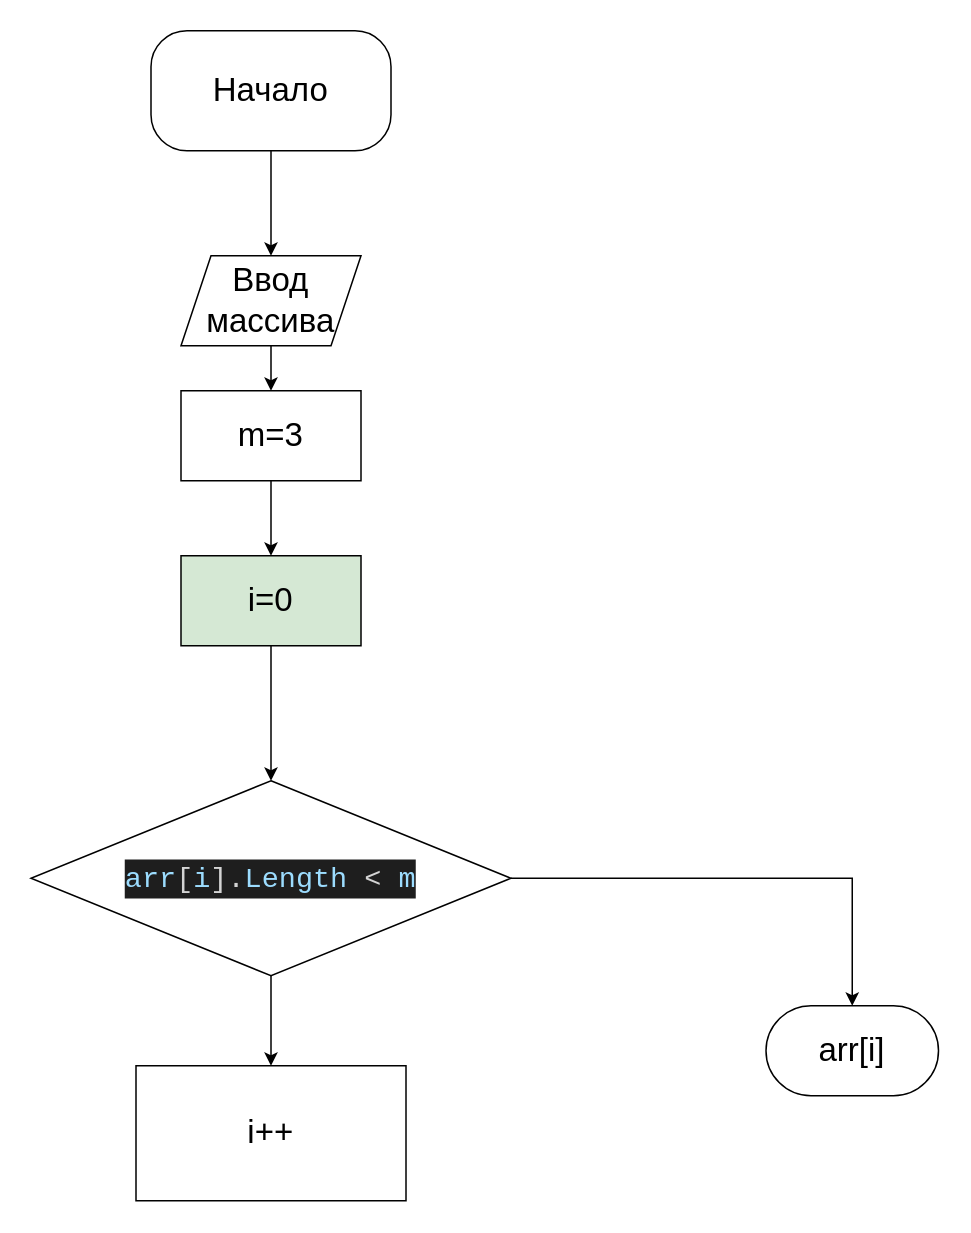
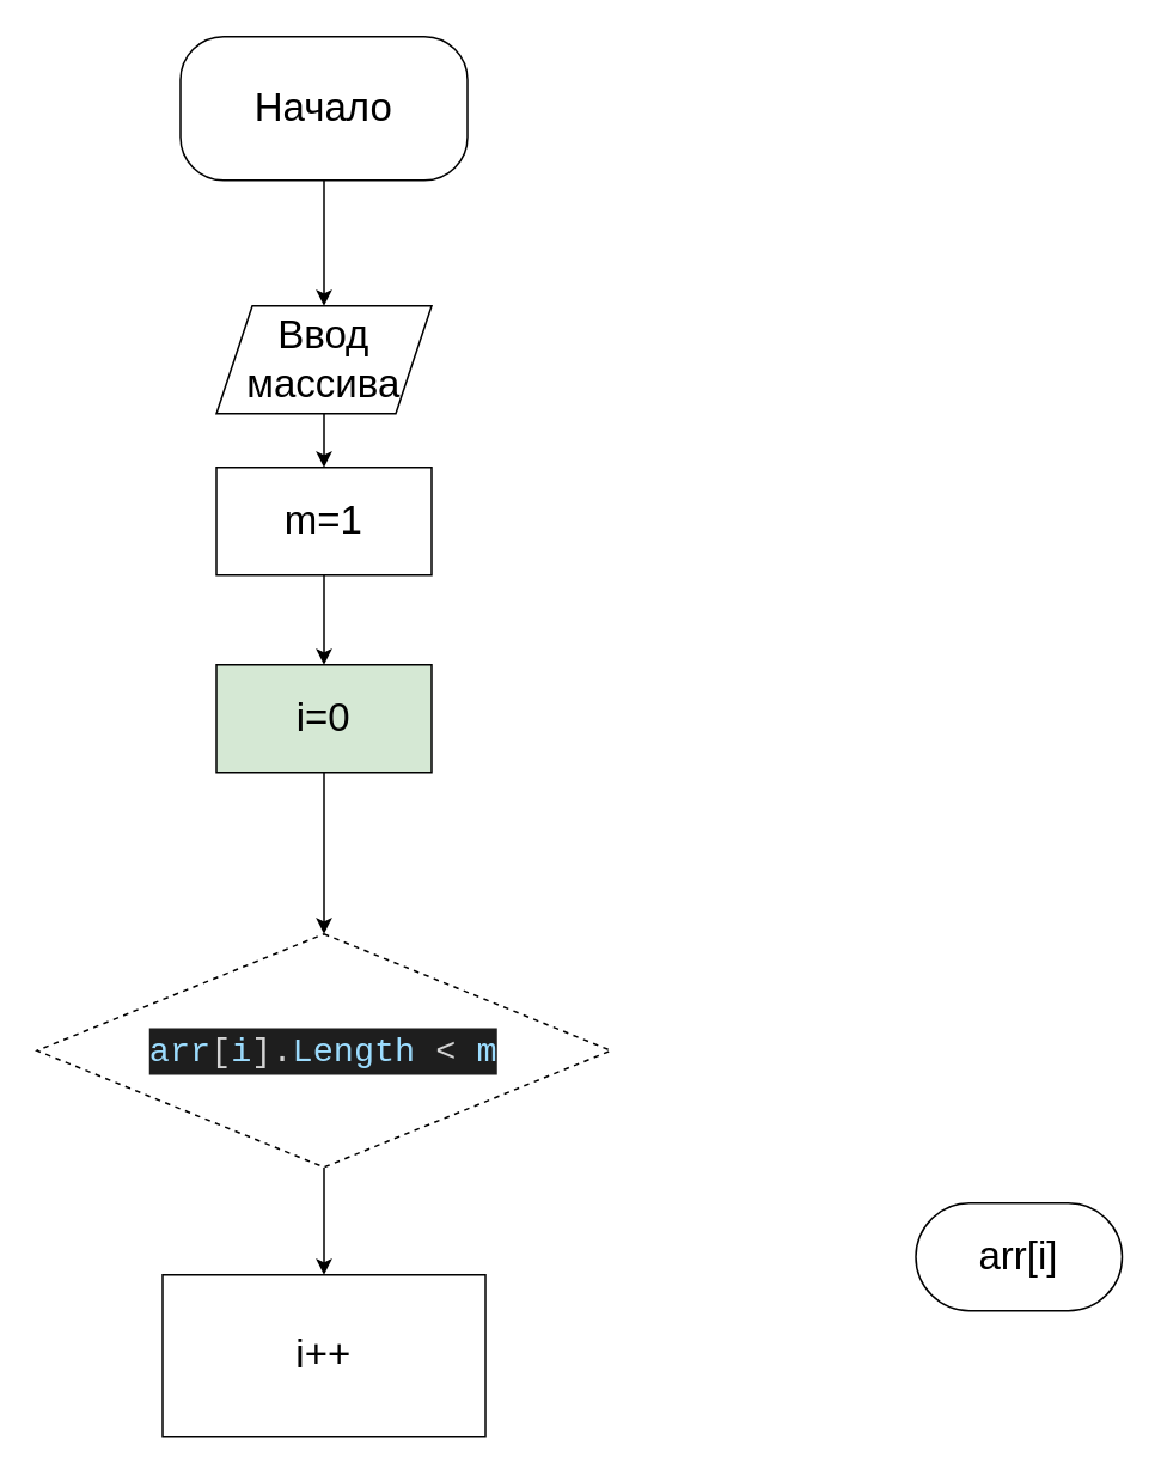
  <mxCell id="0" />
  <mxCell id="1" parent="0" />
  <mxCell id="2" style="edgeStyle=orthogonalEdgeStyle;rounded=0;orthogonalLoop=1;jettySize=auto;html=1;exitX=0.5;exitY=1;exitDx=0;exitDy=0;entryX=0.5;entryY=0;entryDx=0;entryDy=0;fontSize=22;" edge="1" parent="1" source="3" target="5"><mxGeometry relative="1" as="geometry" /></mxCell>
  <mxCell id="3" value="&lt;span style=&quot;font-size: 22px;&quot;&gt;Начало&lt;/span&gt;" style="rounded=1;whiteSpace=wrap;html=1;arcSize=30;" vertex="1" parent="1"><mxGeometry x="100" y="20" width="160" height="80" as="geometry" /></mxCell>
  <mxCell id="4" style="edgeStyle=orthogonalEdgeStyle;rounded=0;orthogonalLoop=1;jettySize=auto;html=1;exitX=0.5;exitY=1;exitDx=0;exitDy=0;fontSize=22;" edge="1" parent="1" source="5" target="14"><mxGeometry relative="1" as="geometry"><mxPoint x="180" y="260" as="targetPoint" /></mxGeometry></mxCell>
  <mxCell id="5" value="Ввод массива" style="shape=parallelogram;perimeter=parallelogramPerimeter;whiteSpace=wrap;html=1;fixedSize=1;fontSize=22;" vertex="1" parent="1"><mxGeometry x="120" y="170" width="120" height="60" as="geometry" /></mxCell>
  <mxCell id="6" style="edgeStyle=orthogonalEdgeStyle;rounded=0;orthogonalLoop=1;jettySize=auto;html=1;exitX=0.5;exitY=1;exitDx=0;exitDy=0;fontSize=22;" edge="1" parent="1" source="7" target="10"><mxGeometry relative="1" as="geometry" /></mxCell>
  <mxCell id="7" value="i=0" style="rounded=0;whiteSpace=wrap;html=1;fontSize=22;fillColor=#d5e8d4;" vertex="1" parent="1"><mxGeometry x="120" y="370" width="120" height="60" as="geometry" /></mxCell>
  <mxCell id="8" style="edgeStyle=orthogonalEdgeStyle;rounded=0;orthogonalLoop=1;jettySize=auto;html=1;exitX=0.5;exitY=1;exitDx=0;exitDy=0;entryX=0.5;entryY=0;entryDx=0;entryDy=0;fontSize=22;" edge="1" parent="1" source="10" target="11"><mxGeometry relative="1" as="geometry" /></mxCell>
- <mxCell id="9" style="edgeStyle=orthogonalEdgeStyle;rounded=0;orthogonalLoop=1;jettySize=auto;html=1;exitX=1;exitY=0.5;exitDx=0;exitDy=0;fontSize=22;" edge="1" parent="1" source="10" target="12"><mxGeometry relative="1" as="geometry"><mxPoint x="590" y="690" as="targetPoint" /></mxGeometry></mxCell>
- <mxCell id="10" value="&lt;div style=&quot;color: rgb(212, 212, 212); background-color: rgb(30, 30, 30); font-family: Consolas, &amp;quot;Courier New&amp;quot;, monospace; font-size: 19px; line-height: 26px;&quot;&gt;&lt;span style=&quot;color: #9cdcfe;&quot;&gt;arr&lt;/span&gt;[&lt;span style=&quot;color: #9cdcfe;&quot;&gt;i&lt;/span&gt;].&lt;span style=&quot;color: #9cdcfe;&quot;&gt;Length&lt;/span&gt; &amp;lt; &lt;span style=&quot;color: #9cdcfe;&quot;&gt;m&lt;/span&gt;&lt;/div&gt;" style="rhombus;whiteSpace=wrap;html=1;fontSize=22;" vertex="1" parent="1"><mxGeometry x="20" y="520" width="320" height="130" as="geometry" /></mxCell>
+ <mxCell id="10" value="&lt;div style=&quot;color: rgb(212, 212, 212); background-color: rgb(30, 30, 30); font-family: Consolas, &amp;quot;Courier New&amp;quot;, monospace; font-size: 19px; line-height: 26px;&quot;&gt;&lt;span style=&quot;color: #9cdcfe;&quot;&gt;arr&lt;/span&gt;[&lt;span style=&quot;color: #9cdcfe;&quot;&gt;i&lt;/span&gt;].&lt;span style=&quot;color: #9cdcfe;&quot;&gt;Length&lt;/span&gt; &amp;lt; &lt;span style=&quot;color: #9cdcfe;&quot;&gt;m&lt;/span&gt;&lt;/div&gt;" style="rhombus;whiteSpace=wrap;html=1;fontSize=22;dashed=1;" vertex="1" parent="1"><mxGeometry x="20" y="520" width="320" height="130" as="geometry" /></mxCell>
  <mxCell id="11" value="i++" style="rounded=0;whiteSpace=wrap;html=1;fontSize=22;" vertex="1" parent="1"><mxGeometry x="90" y="710" width="180" height="90" as="geometry" /></mxCell>
  <mxCell id="12" value="arr[i]" style="rounded=1;whiteSpace=wrap;html=1;fontSize=22;arcSize=50;" vertex="1" parent="1"><mxGeometry x="510" y="670" width="115" height="60" as="geometry" /></mxCell>
  <mxCell id="13" style="edgeStyle=orthogonalEdgeStyle;rounded=0;orthogonalLoop=1;jettySize=auto;html=1;exitX=0.5;exitY=1;exitDx=0;exitDy=0;entryX=0.5;entryY=0;entryDx=0;entryDy=0;fontSize=22;" edge="1" parent="1" source="14" target="7"><mxGeometry relative="1" as="geometry" /></mxCell>
- <mxCell id="14" value="m=3" style="rounded=0;whiteSpace=wrap;html=1;fontSize=22;" vertex="1" parent="1"><mxGeometry x="120" y="260" width="120" height="60" as="geometry" /></mxCell>
+ <mxCell id="14" value="m=1" style="rounded=0;whiteSpace=wrap;html=1;fontSize=22;" vertex="1" parent="1"><mxGeometry x="120" y="260" width="120" height="60" as="geometry" /></mxCell>
